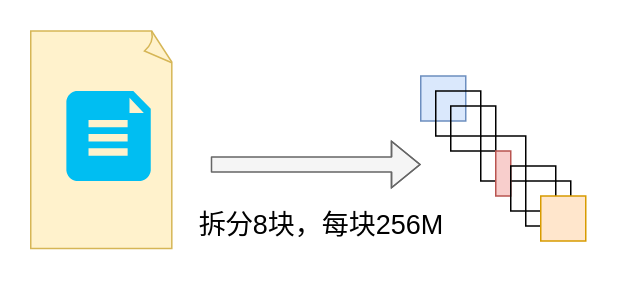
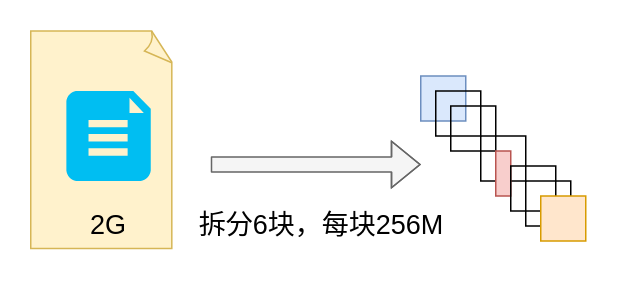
  <mxCell id="0" />
  <mxCell id="1" parent="0" />
  <mxCell id="2" value="" style="whiteSpace=wrap;html=1;shape=mxgraph.basic.document;fillColor=#fff2cc;strokeColor=#d6b656;" vertex="1" parent="1"><mxGeometry x="20" y="20" width="95" height="145" as="geometry" /></mxCell>
  <mxCell id="3" value="" style="verticalLabelPosition=bottom;html=1;verticalAlign=top;align=center;strokeColor=none;fillColor=#00BEF2;shape=mxgraph.azure.file_2;pointerEvents=1;" vertex="1" parent="1"><mxGeometry x="43.75" y="60" width="56.25" height="60" as="geometry" /></mxCell>
+ <mxCell id="4" value="2G" style="text;html=1;strokeColor=none;fillColor=none;align=center;verticalAlign=middle;whiteSpace=wrap;rounded=0;fontSize=18;" vertex="1" parent="1"><mxGeometry x="51.88" y="140" width="40" height="20" as="geometry" /></mxCell>
  <mxCell id="5" value="" style="rounded=0;whiteSpace=wrap;html=1;fillColor=#dae8fc;fontSize=18;strokeColor=#6c8ebf;" vertex="1" parent="1"><mxGeometry x="280" y="50" width="30" height="30" as="geometry" /></mxCell>
  <mxCell id="6" value="" style="rounded=0;whiteSpace=wrap;html=1;fillColor=none;fontSize=18;" vertex="1" parent="1"><mxGeometry x="290" y="60" width="30" height="30" as="geometry" /></mxCell>
  <mxCell id="7" value="" style="rounded=0;whiteSpace=wrap;html=1;fillColor=none;fontSize=18;" vertex="1" parent="1"><mxGeometry x="300" y="70" width="30" height="30" as="geometry" /></mxCell>
  <mxCell id="8" value="" style="rounded=0;whiteSpace=wrap;html=1;fillColor=none;fontSize=18;" vertex="1" parent="1"><mxGeometry x="320" y="90" width="30" height="30" as="geometry" /></mxCell>
  <mxCell id="9" value="" style="rounded=0;whiteSpace=wrap;html=1;fillColor=#f8cecc;fontSize=18;strokeColor=#b85450;" vertex="1" parent="1"><mxGeometry x="330" y="100" width="10" height="30" as="geometry" /></mxCell>
  <mxCell id="10" value="" style="rounded=0;whiteSpace=wrap;html=1;fillColor=none;fontSize=18;" vertex="1" parent="1"><mxGeometry x="340" y="110" width="30" height="30" as="geometry" /></mxCell>
  <mxCell id="11" value="" style="rounded=0;whiteSpace=wrap;html=1;fillColor=none;fontSize=18;" vertex="1" parent="1"><mxGeometry x="350" y="120" width="30" height="30" as="geometry" /></mxCell>
  <mxCell id="12" value="" style="rounded=0;whiteSpace=wrap;html=1;fillColor=#ffe6cc;fontSize=18;strokeColor=#d79b00;" vertex="1" parent="1"><mxGeometry x="360" y="130" width="30" height="30" as="geometry" /></mxCell>
  <mxCell id="13" value="" style="shape=flexArrow;endArrow=classic;html=1;fontSize=18;fillColor=#f5f5f5;strokeColor=#666666;" edge="1" parent="1"><mxGeometry width="50" height="50" relative="1" as="geometry"><mxPoint x="140" y="109" as="sourcePoint" /><mxPoint x="280" y="109" as="targetPoint" /><Array as="points"><mxPoint x="190" y="109" /></Array></mxGeometry></mxCell>
- <mxCell id="14" value="拆分8块，每块256M" style="text;html=1;strokeColor=none;fillColor=none;align=center;verticalAlign=middle;whiteSpace=wrap;rounded=0;fontSize=18;" vertex="1" parent="1"><mxGeometry x="128" y="140" width="172" height="20" as="geometry" /></mxCell>
+ <mxCell id="14" value="拆分6块，每块256M" style="text;html=1;strokeColor=none;fillColor=none;align=center;verticalAlign=middle;whiteSpace=wrap;rounded=0;fontSize=18;" vertex="1" parent="1"><mxGeometry x="128" y="140" width="172" height="20" as="geometry" /></mxCell>
